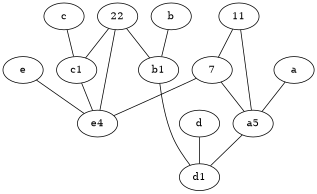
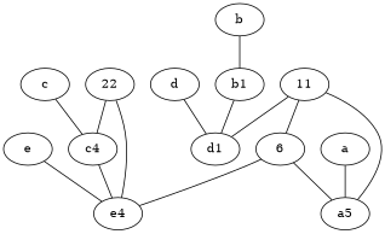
  graph {
    node [labelfontsize=50]
    n1 [label=e4]
-   c1
-   6 [label=7]
+   c1 [label=c4]
+   6
    n4 [label=a5]
    e
    b
    b1
    d1
    11
    c
    d
    a
    22
    c1 -- n1
    6 -- n1
    6 -- n4
    e -- n1
    b -- b1
    b1 -- d1
    11 -- 6
    11 -- n4
-   n4 -- d1
+   11 -- d1
    c -- c1
    d -- d1
    a -- n4
    22 -- n1
    22 -- c1
-   22 -- b1
  }
